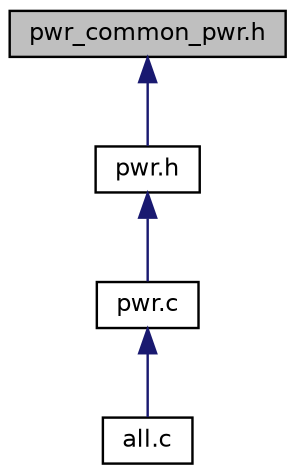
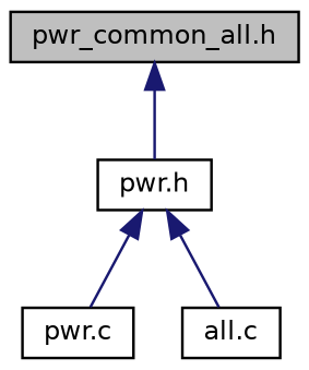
  digraph {
    node [color=black fillcolor=white fontname=Helvetica fontsize=10 shape=record style=filled]
    edge [color=midnightblue dir=back fontname=Helvetica fontsize=10 labelfontname=Helvetica labelfontsize=10 style=solid]
-   n1 [fillcolor=grey75 fontcolor=black height=0.2 label="pwr_common_pwr.h" width=0.4]
+   n1 [fillcolor=grey75 fontcolor=black height=0.2 label="pwr_common_all.h" width=0.4]
    n2 [height=0.2 label="pwr.h" width=0.4]
    n3 [height=0.2 label="pwr.c" width=0.4]
    n4 [height=0.2 label="all.c" width=0.4]
    n1 -> n2
    n2 -> n3
-   n3 -> n4
+   n2 -> n4
  }
